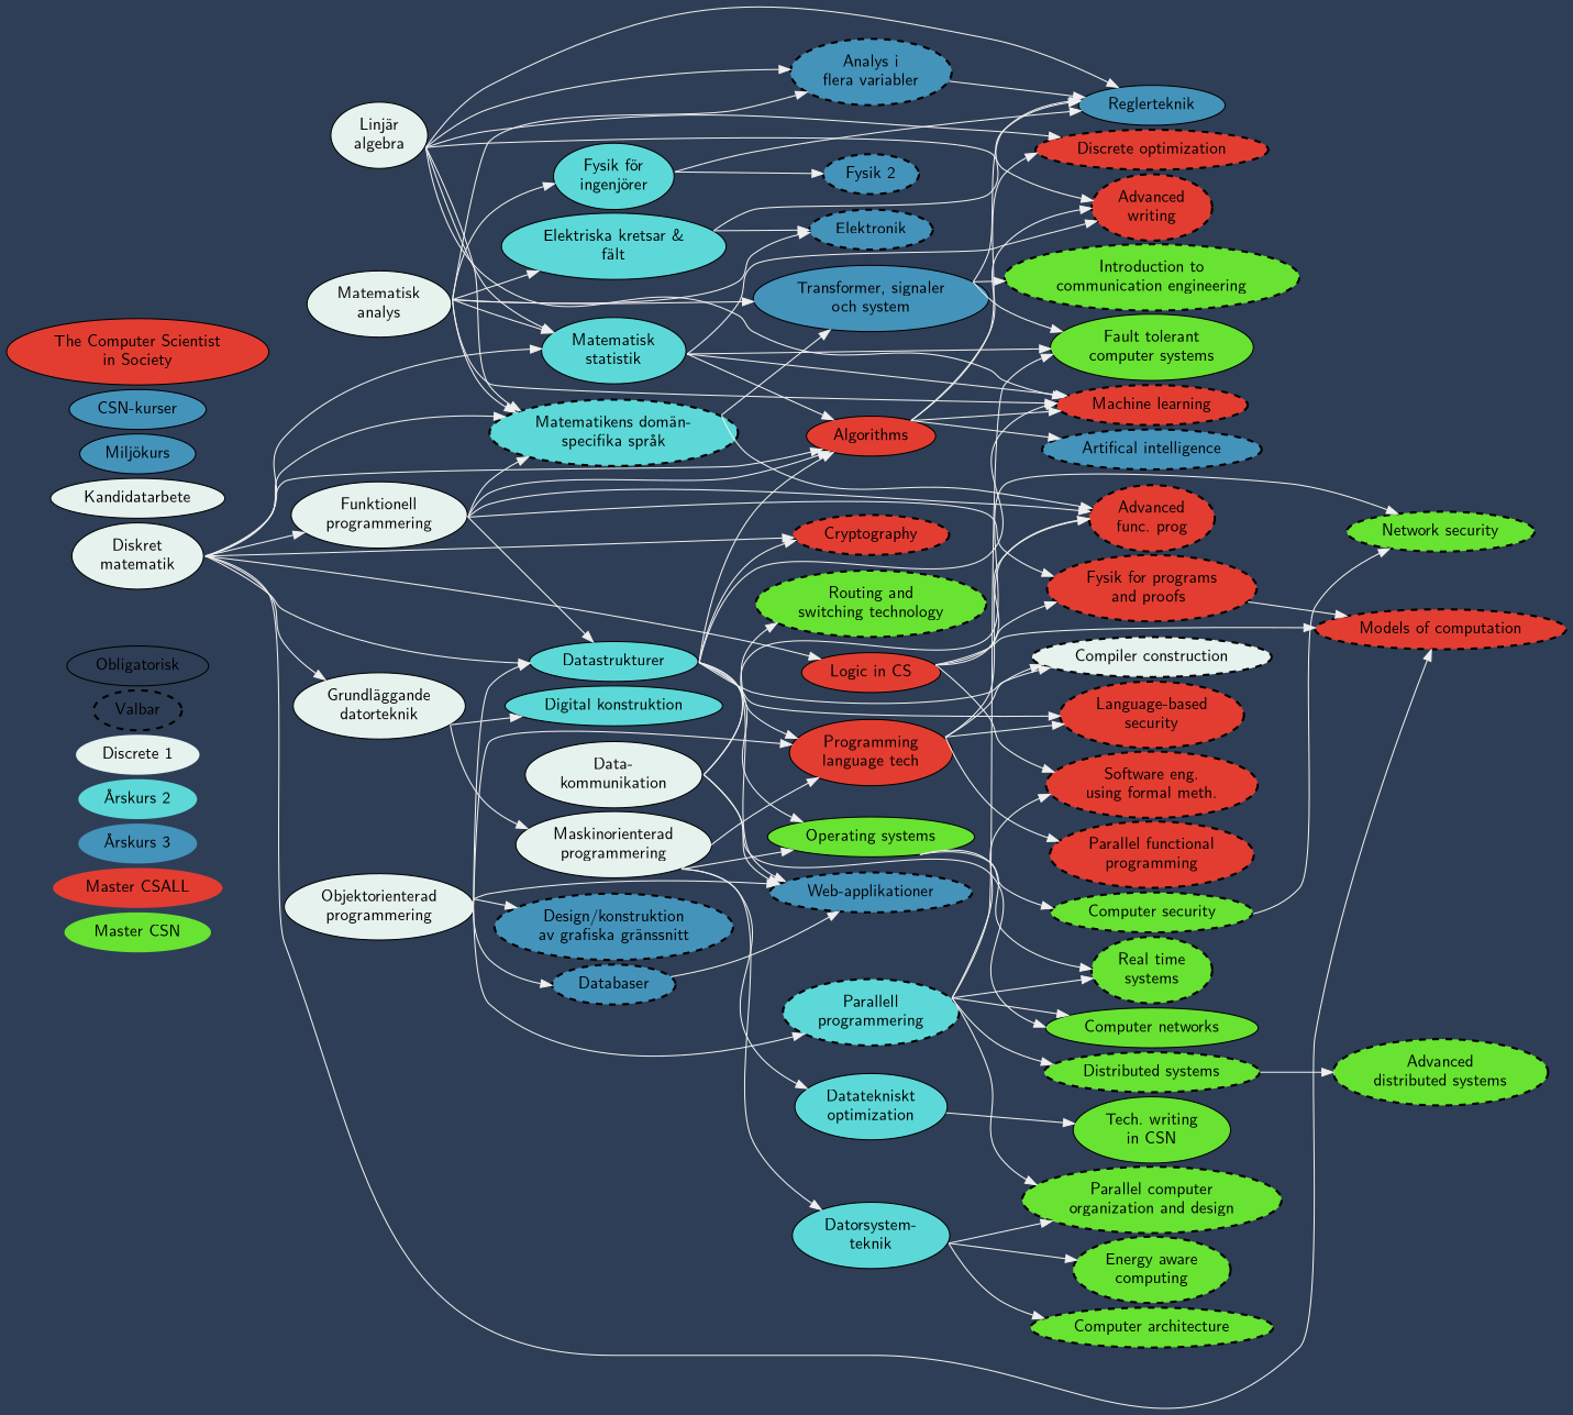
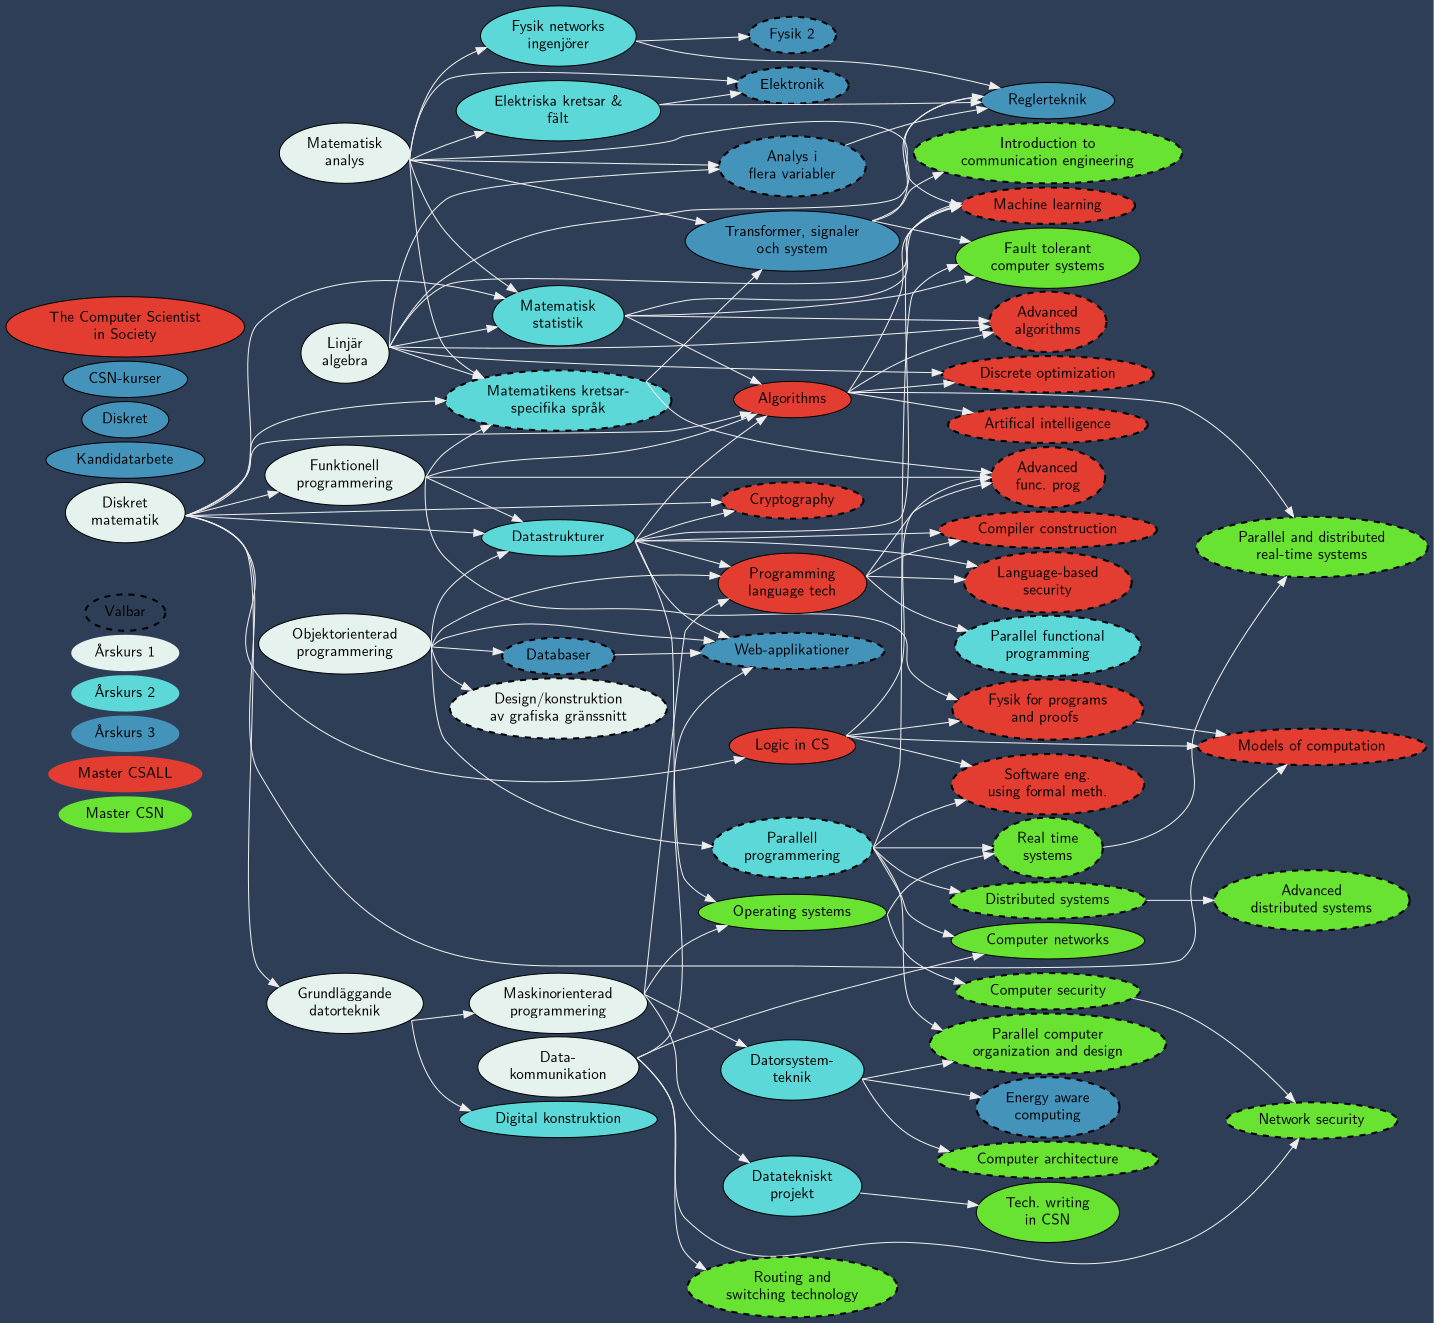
  digraph {
    bgcolor="#2e3e56"
    fixedsize=true
    fontname="Latin Modern Sans"
    nodesep=0.05
    rankdir=LR
    ranksep=0.2
    splines=true
    node [fillcolor="#E33D31" fontname="Latin Modern Sans" fontsize=15 headport=sw penwidth=2 style="solid,filled"]
    edge [color="#EEEEEE" sametail=t1]
    n1 [fillcolor="#68E331" label="Master CSN" penwidth=0]
    n2 [label="Master CSALL" penwidth=0]
    n3 [fillcolor="#4493bb" label="Årskurs 3" penwidth=0]
    n4 [fillcolor="#5dd8d8" label="Årskurs 2" penwidth=0]
-   n5 [fillcolor="#e6f2ee" label="Discrete 1" penwidth=0]
+   n5 [fillcolor="#e6f2ee" label="Årskurs 1" penwidth=0]
    Valbar [style=dashed fillcolor=""]
-   Obligatorisk [style=solid fillcolor="" penwidth=""]
    L1 [height=0 shape=none style=invis width=1 fillcolor="" penwidth=""]
    n9 [fillcolor="#e6f2ee" label="Funktionell\nprogrammering" penwidth=""]
    n10 [fillcolor="#e6f2ee" label="Diskret\nmatematik" penwidth=""]
    n11 [fillcolor="#e6f2ee" label="Linjär\nalgebra" penwidth=""]
    n12 [fillcolor="#e6f2ee" label="Grundläggande\ndatorteknik" penwidth=""]
    n13 [fillcolor="#e6f2ee" label="Matematisk\nanalys" penwidth=""]
    n14 [fillcolor="#e6f2ee" label="Maskinorienterad\nprogrammering" penwidth=""]
    n15 [fillcolor="#e6f2ee" label="Data-\nkommunikation" penwidth=""]
    n16 [fillcolor="#e6f2ee" label="Objektorienterad\nprogrammering" penwidth=""]
-   n17 [fillcolor="#5dd8d8" label="Matematikens domän-\nspecifika språk" style="dashed, filled"]
+   n17 [fillcolor="#5dd8d8" label="Matematikens kretsar-\nspecifika språk" style="dashed, filled"]
    n18 [fillcolor="#5dd8d8" label="Parallell\nprogrammering" style="dashed, filled"]
    n19 [fillcolor="#5dd8d8" label="Matematisk\nstatistik" penwidth=""]
-   n20 [fillcolor="#5dd8d8" label="Datatekniskt\noptimization" penwidth=""]
-   n21 [fillcolor="#5dd8d8" label="Fysik för\ningenjörer" penwidth=""]
+   n20 [fillcolor="#5dd8d8" label="Datatekniskt\nprojekt" penwidth=""]
+   n21 [fillcolor="#5dd8d8" label="Fysik networks\ningenjörer" penwidth=""]
    n22 [fillcolor="#5dd8d8" label=Datastrukturer penwidth=""]
    n23 [fillcolor="#5dd8d8" label="Digital konstruktion" penwidth=""]
    n24 [fillcolor="#5dd8d8" label="Elektriska kretsar &\nfält" penwidth=""]
    n25 [fillcolor="#5dd8d8" label="Datorsystem-\nteknik" penwidth=""]
    n26 [fillcolor="#4493bb" label=Elektronik style="dashed, filled"]
    n27 [fillcolor="#4493bb" label=Databaser style="dashed, filled"]
    n28 [fillcolor="#4493bb" label="Analys i\nflera variabler" style="dashed, filled"]
    n29 [fillcolor="#4493bb" label="Fysik 2" style="dashed, filled"]
    n30 [fillcolor="#4493bb" label="Web-applikationer" style="dashed, filled"]
-   n31 [fillcolor="#4493bb" label="Design/konstruktion\nav grafiska gränssnitt" style="dashed, filled"]
+   n31 [fillcolor="#e6f2ee" label="Design/konstruktion\nav grafiska gränssnitt" style="dashed, filled"]
    n32 [fillcolor="#4493bb" label="Transformer, signaler\noch system" penwidth=""]
    n33 [fillcolor="#4493bb" label=Reglerteknik penwidth=""]
-   n34 [fillcolor="#e6f2ee" label=Kandidatarbete penwidth=""]
-   n35 [fillcolor="#4493bb" label="Miljökurs" penwidth=""]
+   n34 [fillcolor="#4493bb" label=Kandidatarbete penwidth=""]
+   n35 [fillcolor="#4493bb" label=Diskret penwidth=""]
    n36 [fillcolor="#4493bb" label="CSN-kurser" penwidth=""]
    n37 [label="Advanced\nfunc. prog" style="dashed, filled"]
-   n38 [label="Advanced\nwriting" style="dashed, filled"]
+   n38 [label="Advanced\nalgorithms" style="dashed, filled"]
    n39 [label="Discrete optimization" style="dashed, filled"]
    n40 [label="Machine learning" style="dashed, filled"]
-   n41 [fillcolor="#4493bb" label="Artifical intelligence" style="dashed, filled"]
+   n41 [label="Artifical intelligence" style="dashed, filled"]
    n42 [label="Models of computation" style="dashed, filled"]
    n43 [label="Fysik for programs\nand proofs " style="dashed, filled"]
    n44 [label="Software eng.\nusing formal meth." style="dashed, filled"]
-   n45 [fillcolor="#e6f2ee" label="Compiler construction" style="dashed, filled"]
-   n46 [label="Parallel functional\nprogramming" style="dashed, filled"]
+   n45 [label="Compiler construction" style="dashed, filled"]
+   n46 [fillcolor="#5dd8d8" label="Parallel functional\nprogramming" style="dashed, filled"]
    n47 [label=Cryptography style="dashed, filled"]
    n48 [label="Language-based\nsecurity" style="dashed, filled"]
    n49 [label="Programming\nlanguage tech" penwidth=""]
    n50 [label=Algorithms penwidth=""]
    n51 [label="Logic in CS" penwidth=""]
    n52 [label="The Computer Scientist\nin Society" penwidth=""]
    n53 [fillcolor="#68E331" label="Advanced\ndistributed systems" style="dashed, filled"]
    n54 [fillcolor="#68E331" label="Network security" style="dashed, filled"]
    n55 [fillcolor="#68E331" label="Computer security" style="dashed, filled"]
    n56 [fillcolor="#68E331" label="Real time\nsystems" style="dashed, filled"]
    n57 [fillcolor="#68E331" label="Parallel computer\norganization and design" style="dashed, filled"]
+   n58 [fillcolor="#68E331" label="Parallel and distributed\nreal-time systems" style="dashed, filled"]
    n59 [fillcolor="#68E331" label="Distributed systems" style="dashed, filled"]
-   n60 [fillcolor="#68E331" label="Energy aware\ncomputing" style="dashed, filled"]
+   n60 [fillcolor="#4493bb" label="Energy aware\ncomputing" style="dashed, filled"]
    n61 [fillcolor="#68E331" label="Routing and\nswitching technology" style="dashed, filled"]
    n62 [fillcolor="#68E331" label="Introduction to\ncommunication engineering" style="dashed, filled"]
    n63 [fillcolor="#68E331" label="Computer architecture" style="dashed, filled"]
    n64 [fillcolor="#68E331" label="Computer networks" penwidth=""]
    n65 [fillcolor="#68E331" label="Operating systems" penwidth=""]
    n66 [fillcolor="#68E331" label="Fault tolerant\ncomputer systems" penwidth=""]
    n67 [fillcolor="#68E331" label="Tech. writing\nin CSN" penwidth=""]
    subgraph sub_1 {
      color=lightgrey
      label="Teckenförklaring"
      ordering=out
      penwidth=0
      style=tapered
      n1
      n2
      n3
      n4
      n5
      Valbar
-     Obligatorisk
    }
    subgraph sub_2 {
      label="TKDAT-1"
      n9
      n10
      n11
      n12
      n13
      n14
      n15
      n16
    }
    subgraph sub_3 {
      L1
    }
    subgraph sub_4 {
      label="TKDAT-2"
      tailport=se
      n19
      n20
      n21
      n22
      n23
      n24
      n25
      subgraph sub_5 {
        label="TKDAT-2"
        tailport=se
        n17
        n18
      }
    }
    subgraph sub_6 {
      label="TKDAT-3"
      n32
      n33
      n34
      n35
      n36
      subgraph sub_7 {
        label="TKDAT-3"
        n26
        n27
        n28
        n29
        n30
        n31
      }
    }
    subgraph sub_8 {
      label=CSALL
      n49
      n50
      n51
      n52
      subgraph sub_9 {
        label=CSALL
        n37
        n38
        n39
        n40
        n41
        n42
        n43
        n44
        n45
        n46
        n47
        n48
      }
    }
    subgraph sub_10 {
      n64
      n65
      n66
      n67
      subgraph sub_11 {
        n53
        n54
        n55
        n56
        n57
+       n58
        n59
        n60
        n61
        n62
        n63
      }
    }
    L1 -> L1 [dir=none style=invis]
    n9 -> n17
    n9 -> n22
    n9 -> n37
    n9 -> n43
    n9 -> n50
    n10 -> n9
    n10 -> n12
    n10 -> n17
    n10 -> n19
    n10 -> n22
    n10 -> n42
    n10 -> n47
    n10 -> n50
    n10 -> n51 [minlen=3]
    n11 -> n17
    n11 -> n19
    n11 -> n28 [minlen=2]
    n11 -> n33
    n11 -> n38
    n11 -> n39
    n11 -> n40
    n12 -> n14
    n12 -> n23
    n13 -> n17
    n13 -> n19
    n13 -> n21
    n13 -> n24
    n13 -> n26
    n13 -> n28
    n13 -> n32
    n13 -> n40
    n14 -> n20
    n14 -> n25
    n14 -> n49
    n14 -> n65
    n15 -> n30
    n15 -> n54
    n15 -> n61
    n15 -> n64
    n16 -> n18
    n16 -> n22
    n16 -> n27
    n16 -> n30
    n16 -> n31
    n16 -> n49
    n17 -> n32
    n17 -> n37
    n18 -> n44
    n18 -> n56
    n18 -> n57
    n18 -> n59
    n18 -> n64
    n18 -> n66
    n19 -> n38
    n19 -> n40
    n19 -> n50
    n19 -> n66
    n20 -> n67
    n21 -> n29
    n21 -> n33
    n22 -> n30
    n22 -> n40
    n22 -> n45
    n22 -> n47
    n22 -> n48
    n22 -> n49
    n22 -> n50
    n22 -> n65
    n24 -> n26
    n24 -> n33
    n25 -> n57
    n25 -> n60
    n25 -> n63
    n27 -> n30
    n28 -> n33
    n32 -> n33
    n32 -> n62
    n32 -> n66
    n43 -> n42
    n49 -> n37
    n49 -> n45
    n49 -> n46
    n49 -> n48
    n50 -> n38
    n50 -> n39
    n50 -> n40
    n50 -> n41
+   n50 -> n58
    n51 -> n37
    n51 -> n42
    n51 -> n43
    n51 -> n44
    n55 -> n54
+   n56 -> n58
    n59 -> n53
    n65 -> n55
    n65 -> n56
  }
